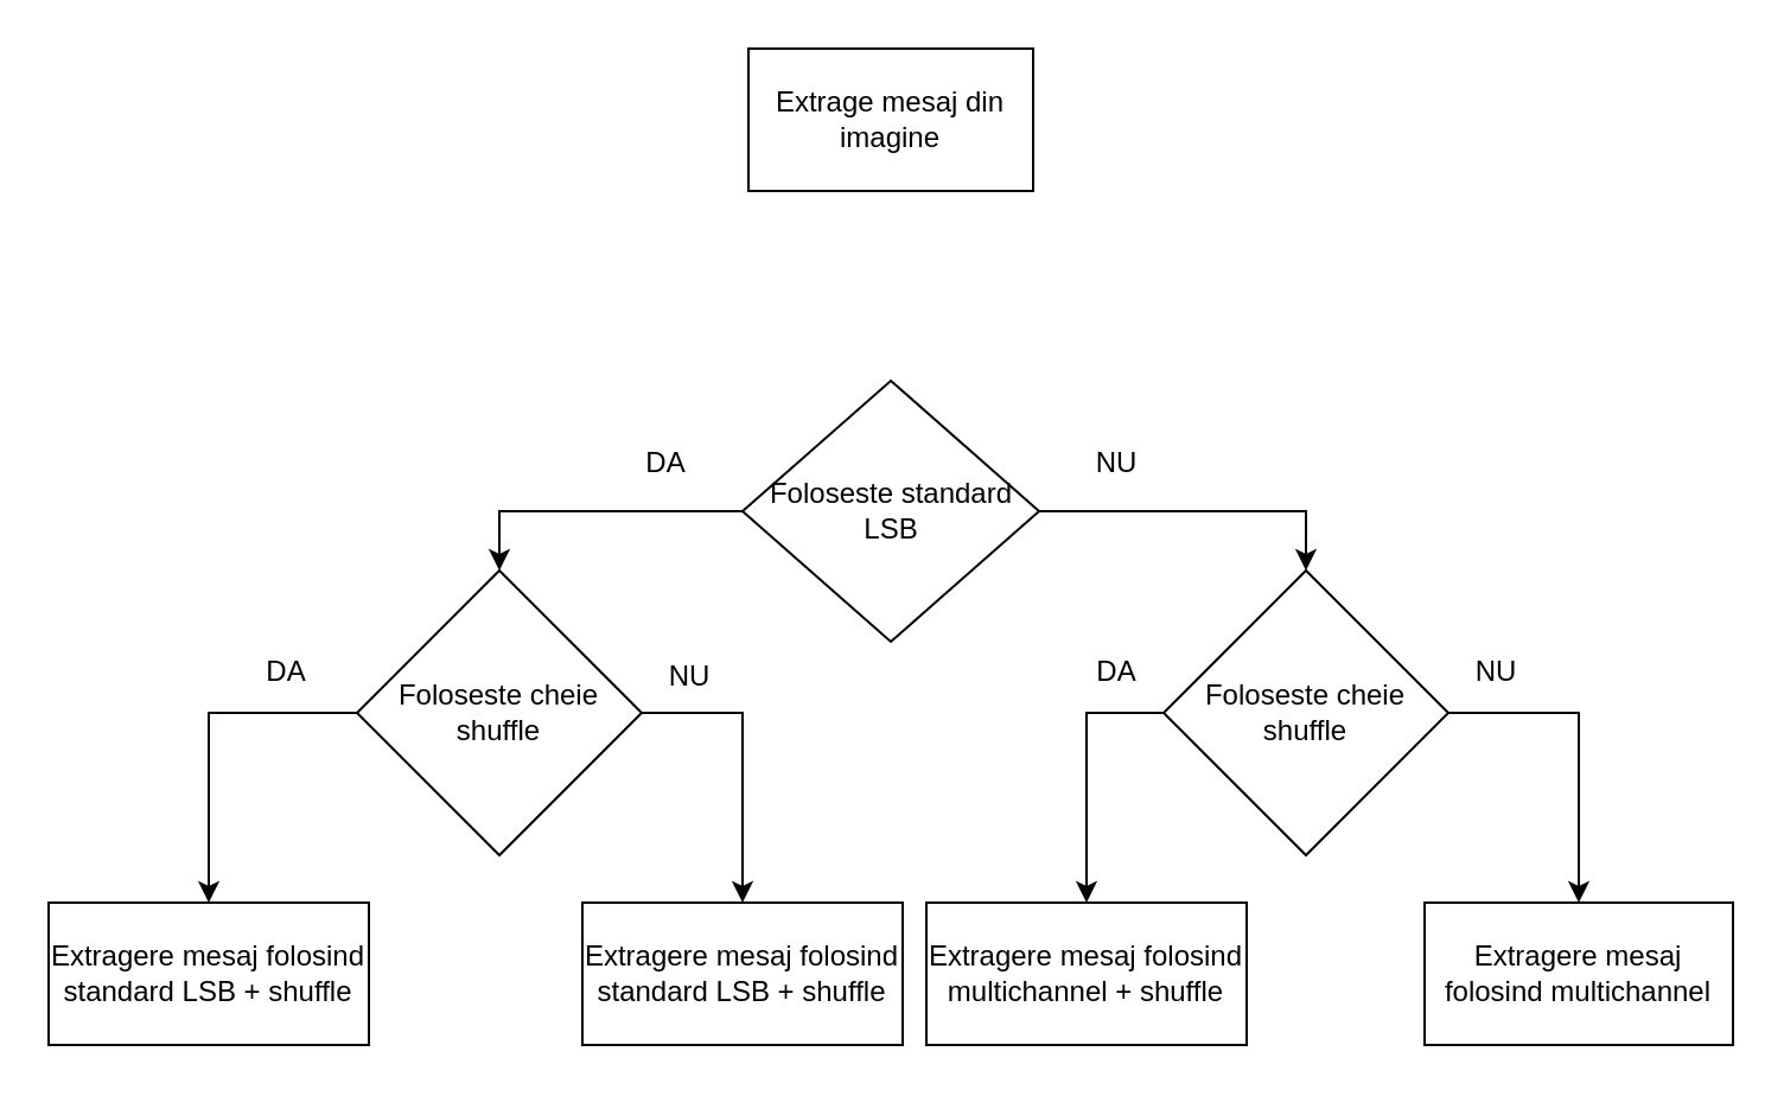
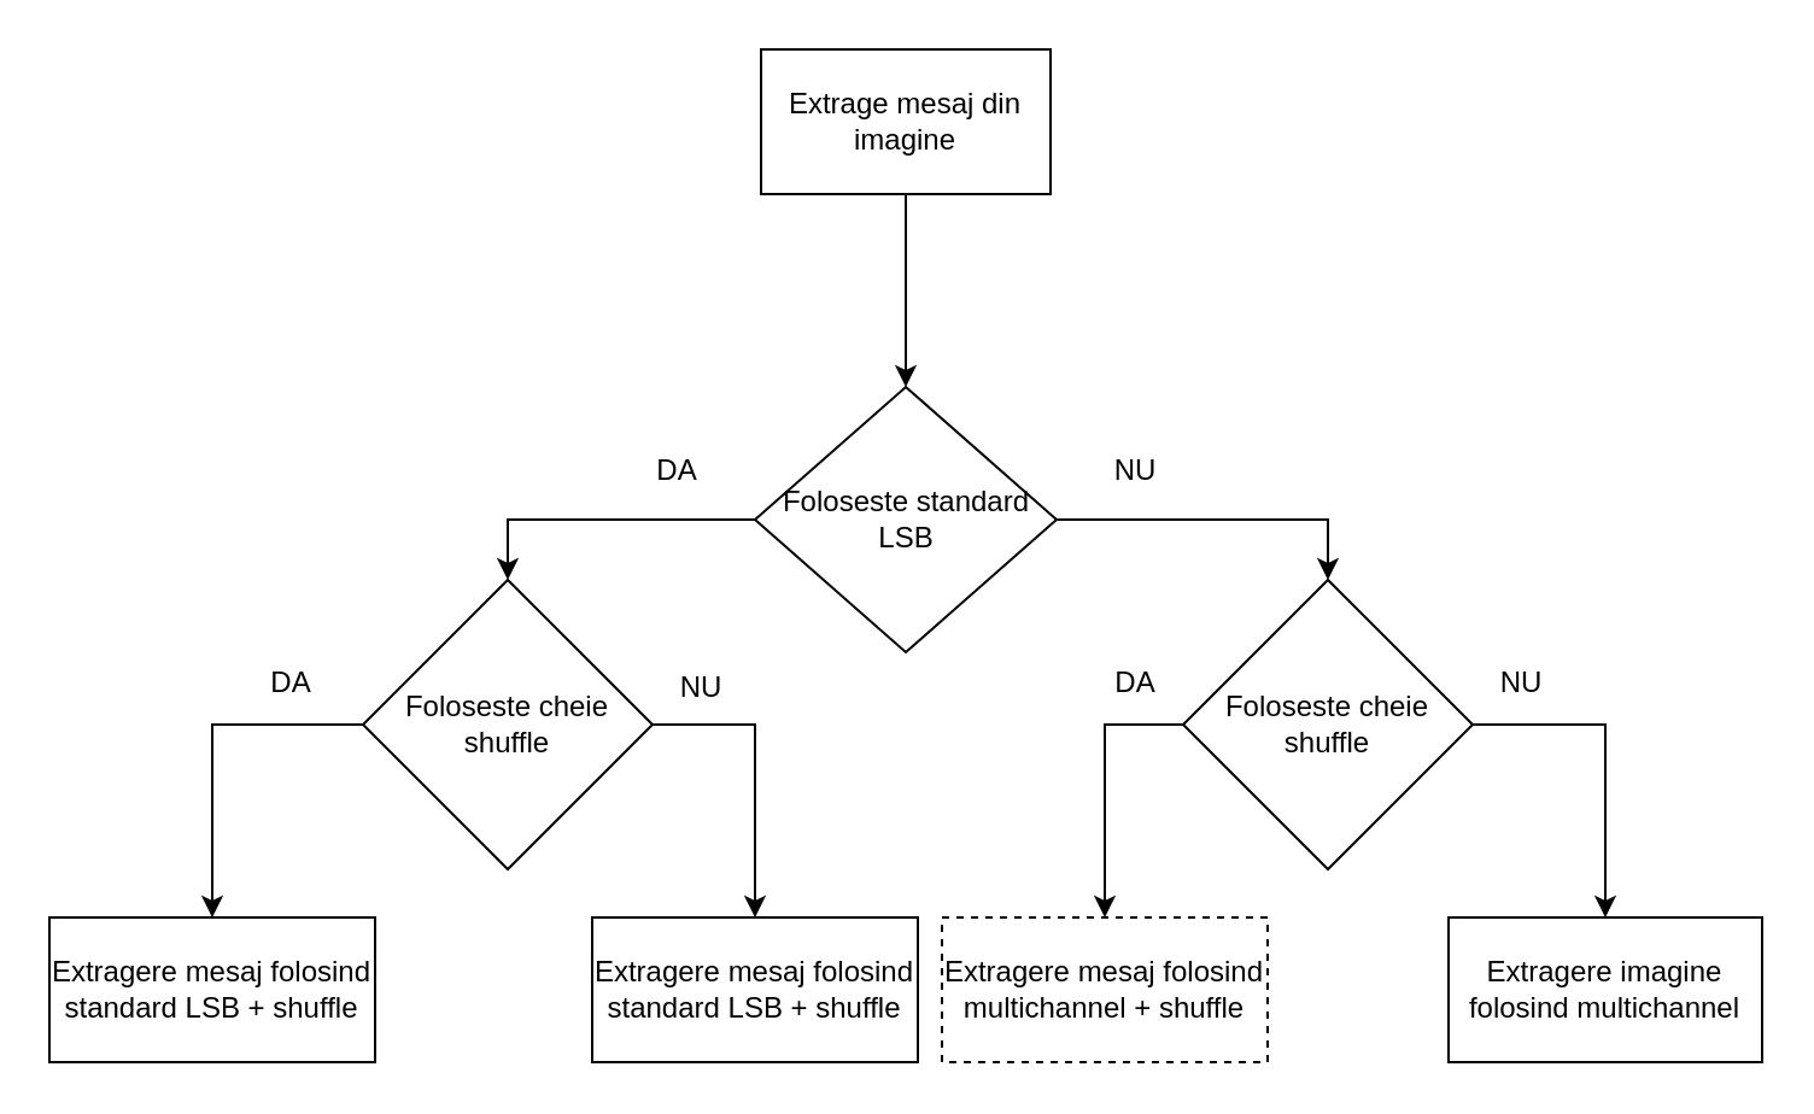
  <mxCell id="0" />
  <mxCell id="1" parent="0" />
+ <mxCell id="2" style="edgeStyle=orthogonalEdgeStyle;rounded=0;orthogonalLoop=1;jettySize=auto;html=1;exitX=0.5;exitY=1;exitDx=0;exitDy=0;entryX=0.5;entryY=0;entryDx=0;entryDy=0;strokeColor=light-dark(#000000,#3333FF);" edge="1" parent="1" source="3" target="6"><mxGeometry relative="1" as="geometry" /></mxCell>
  <mxCell id="3" value="Extrage mesaj din imagine" style="rounded=0;whiteSpace=wrap;html=1;" vertex="1" parent="1"><mxGeometry x="315" y="20" width="120" height="60" as="geometry" /></mxCell>
  <mxCell id="4" style="edgeStyle=orthogonalEdgeStyle;rounded=0;orthogonalLoop=1;jettySize=auto;html=1;exitX=1;exitY=0.5;exitDx=0;exitDy=0;entryX=0.5;entryY=0;entryDx=0;entryDy=0;strokeColor=light-dark(#000000,#3333FF);" edge="1" parent="1" source="6" target="9"><mxGeometry relative="1" as="geometry"><mxPoint x="520" y="210" as="targetPoint" /></mxGeometry></mxCell>
  <mxCell id="5" style="edgeStyle=orthogonalEdgeStyle;rounded=0;orthogonalLoop=1;jettySize=auto;html=1;exitX=0;exitY=0.5;exitDx=0;exitDy=0;entryX=0.5;entryY=0;entryDx=0;entryDy=0;strokeColor=light-dark(#000000,#3333FF);" edge="1" parent="1" source="6" target="17"><mxGeometry relative="1" as="geometry"><mxPoint x="230" y="210" as="targetPoint" /></mxGeometry></mxCell>
  <mxCell id="6" value="Foloseste standard LSB" style="rhombus;whiteSpace=wrap;html=1;" vertex="1" parent="1"><mxGeometry x="312.5" y="160" width="125" height="110" as="geometry" /></mxCell>
  <mxCell id="7" style="edgeStyle=orthogonalEdgeStyle;rounded=0;orthogonalLoop=1;jettySize=auto;html=1;exitX=1;exitY=0.5;exitDx=0;exitDy=0;entryX=0.5;entryY=0;entryDx=0;entryDy=0;strokeColor=light-dark(#000000,#3333FF);" edge="1" parent="1" source="9" target="12"><mxGeometry relative="1" as="geometry"><mxPoint x="690" y="300" as="targetPoint" /></mxGeometry></mxCell>
  <mxCell id="8" style="edgeStyle=orthogonalEdgeStyle;rounded=0;orthogonalLoop=1;jettySize=auto;html=1;exitX=0;exitY=0.5;exitDx=0;exitDy=0;entryX=0.5;entryY=0;entryDx=0;entryDy=0;strokeColor=light-dark(#000000,#3333FF);" edge="1" parent="1" source="9" target="13"><mxGeometry relative="1" as="geometry"><mxPoint x="440" y="300" as="targetPoint" /></mxGeometry></mxCell>
  <mxCell id="9" value="Foloseste cheie shuffle" style="rhombus;whiteSpace=wrap;html=1;" vertex="1" parent="1"><mxGeometry x="490" y="240" width="120" height="120" as="geometry" /></mxCell>
  <mxCell id="10" value="&lt;font style=&quot;color: light-dark(rgb(0, 0, 0), rgb(153, 153, 255));&quot;&gt;NU&lt;/font&gt;" style="text;html=1;align=center;verticalAlign=middle;resizable=0;points=[];autosize=1;strokeColor=none;fillColor=none;" vertex="1" parent="1"><mxGeometry x="610" y="268" width="40" height="30" as="geometry" /></mxCell>
  <mxCell id="11" value="&lt;font style=&quot;color: light-dark(rgb(0, 0, 0), rgb(153, 153, 255));&quot;&gt;NU&lt;/font&gt;" style="text;html=1;align=center;verticalAlign=middle;resizable=0;points=[];autosize=1;strokeColor=none;fillColor=none;" vertex="1" parent="1"><mxGeometry x="450" y="180" width="40" height="30" as="geometry" /></mxCell>
- <mxCell id="12" value="Extragere mesaj folosind multichannel" style="rounded=0;whiteSpace=wrap;html=1;" vertex="1" parent="1"><mxGeometry x="600" y="380" width="130" height="60" as="geometry" /></mxCell>
- <mxCell id="13" value="Extragere mesaj folosind multichannel + shuffle" style="rounded=0;whiteSpace=wrap;html=1;" vertex="1" parent="1"><mxGeometry x="390" y="380" width="135" height="60" as="geometry" /></mxCell>
+ <mxCell id="12" value="Extragere imagine folosind multichannel" style="rounded=0;whiteSpace=wrap;html=1;" vertex="1" parent="1"><mxGeometry x="600" y="380" width="130" height="60" as="geometry" /></mxCell>
+ <mxCell id="13" value="Extragere mesaj folosind multichannel + shuffle" style="rounded=0;whiteSpace=wrap;html=1;dashed=1;" vertex="1" parent="1"><mxGeometry x="390" y="380" width="135" height="60" as="geometry" /></mxCell>
  <mxCell id="14" value="&lt;font style=&quot;color: light-dark(rgb(0, 0, 0), rgb(153, 153, 255));&quot;&gt;DA&lt;/font&gt;" style="text;html=1;align=center;verticalAlign=middle;resizable=0;points=[];autosize=1;strokeColor=none;fillColor=none;" vertex="1" parent="1"><mxGeometry x="450" y="268" width="40" height="30" as="geometry" /></mxCell>
  <mxCell id="15" style="edgeStyle=orthogonalEdgeStyle;rounded=0;orthogonalLoop=1;jettySize=auto;html=1;exitX=1;exitY=0.5;exitDx=0;exitDy=0;entryX=0.5;entryY=0;entryDx=0;entryDy=0;strokeColor=light-dark(#000000,#3333FF);" edge="1" parent="1" source="17" target="19"><mxGeometry relative="1" as="geometry"><mxPoint x="320" y="300" as="targetPoint" /></mxGeometry></mxCell>
  <mxCell id="16" style="edgeStyle=orthogonalEdgeStyle;rounded=0;orthogonalLoop=1;jettySize=auto;html=1;exitX=0;exitY=0.5;exitDx=0;exitDy=0;entryX=0.5;entryY=0;entryDx=0;entryDy=0;strokeColor=light-dark(#000000,#3333FF);" edge="1" parent="1" source="17" target="18"><mxGeometry relative="1" as="geometry" /></mxCell>
  <mxCell id="17" value="Foloseste cheie shuffle" style="rhombus;whiteSpace=wrap;html=1;" vertex="1" parent="1"><mxGeometry x="150" y="240" width="120" height="120" as="geometry" /></mxCell>
  <mxCell id="18" value="Extragere mesaj folosind standard LSB + shuffle" style="rounded=0;whiteSpace=wrap;html=1;" vertex="1" parent="1"><mxGeometry x="20" y="380" width="135" height="60" as="geometry" /></mxCell>
  <mxCell id="19" value="Extragere mesaj folosind standard LSB + shuffle" style="rounded=0;whiteSpace=wrap;html=1;" vertex="1" parent="1"><mxGeometry x="245" y="380" width="135" height="60" as="geometry" /></mxCell>
  <mxCell id="20" value="&lt;font style=&quot;color: light-dark(rgb(0, 0, 0), rgb(153, 153, 255));&quot;&gt;DA&lt;/font&gt;" style="text;html=1;align=center;verticalAlign=middle;resizable=0;points=[];autosize=1;strokeColor=none;fillColor=none;" vertex="1" parent="1"><mxGeometry x="260" y="180" width="40" height="30" as="geometry" /></mxCell>
  <mxCell id="21" value="&lt;font style=&quot;color: light-dark(rgb(0, 0, 0), rgb(153, 153, 255));&quot;&gt;DA&lt;/font&gt;" style="text;html=1;align=center;verticalAlign=middle;resizable=0;points=[];autosize=1;strokeColor=none;fillColor=none;" vertex="1" parent="1"><mxGeometry x="100" y="268" width="40" height="30" as="geometry" /></mxCell>
  <mxCell id="22" value="&lt;font style=&quot;color: light-dark(rgb(0, 0, 0), rgb(153, 153, 255));&quot;&gt;NU&lt;/font&gt;" style="text;html=1;align=center;verticalAlign=middle;resizable=0;points=[];autosize=1;strokeColor=none;fillColor=none;" vertex="1" parent="1"><mxGeometry x="270" y="270" width="40" height="30" as="geometry" /></mxCell>
